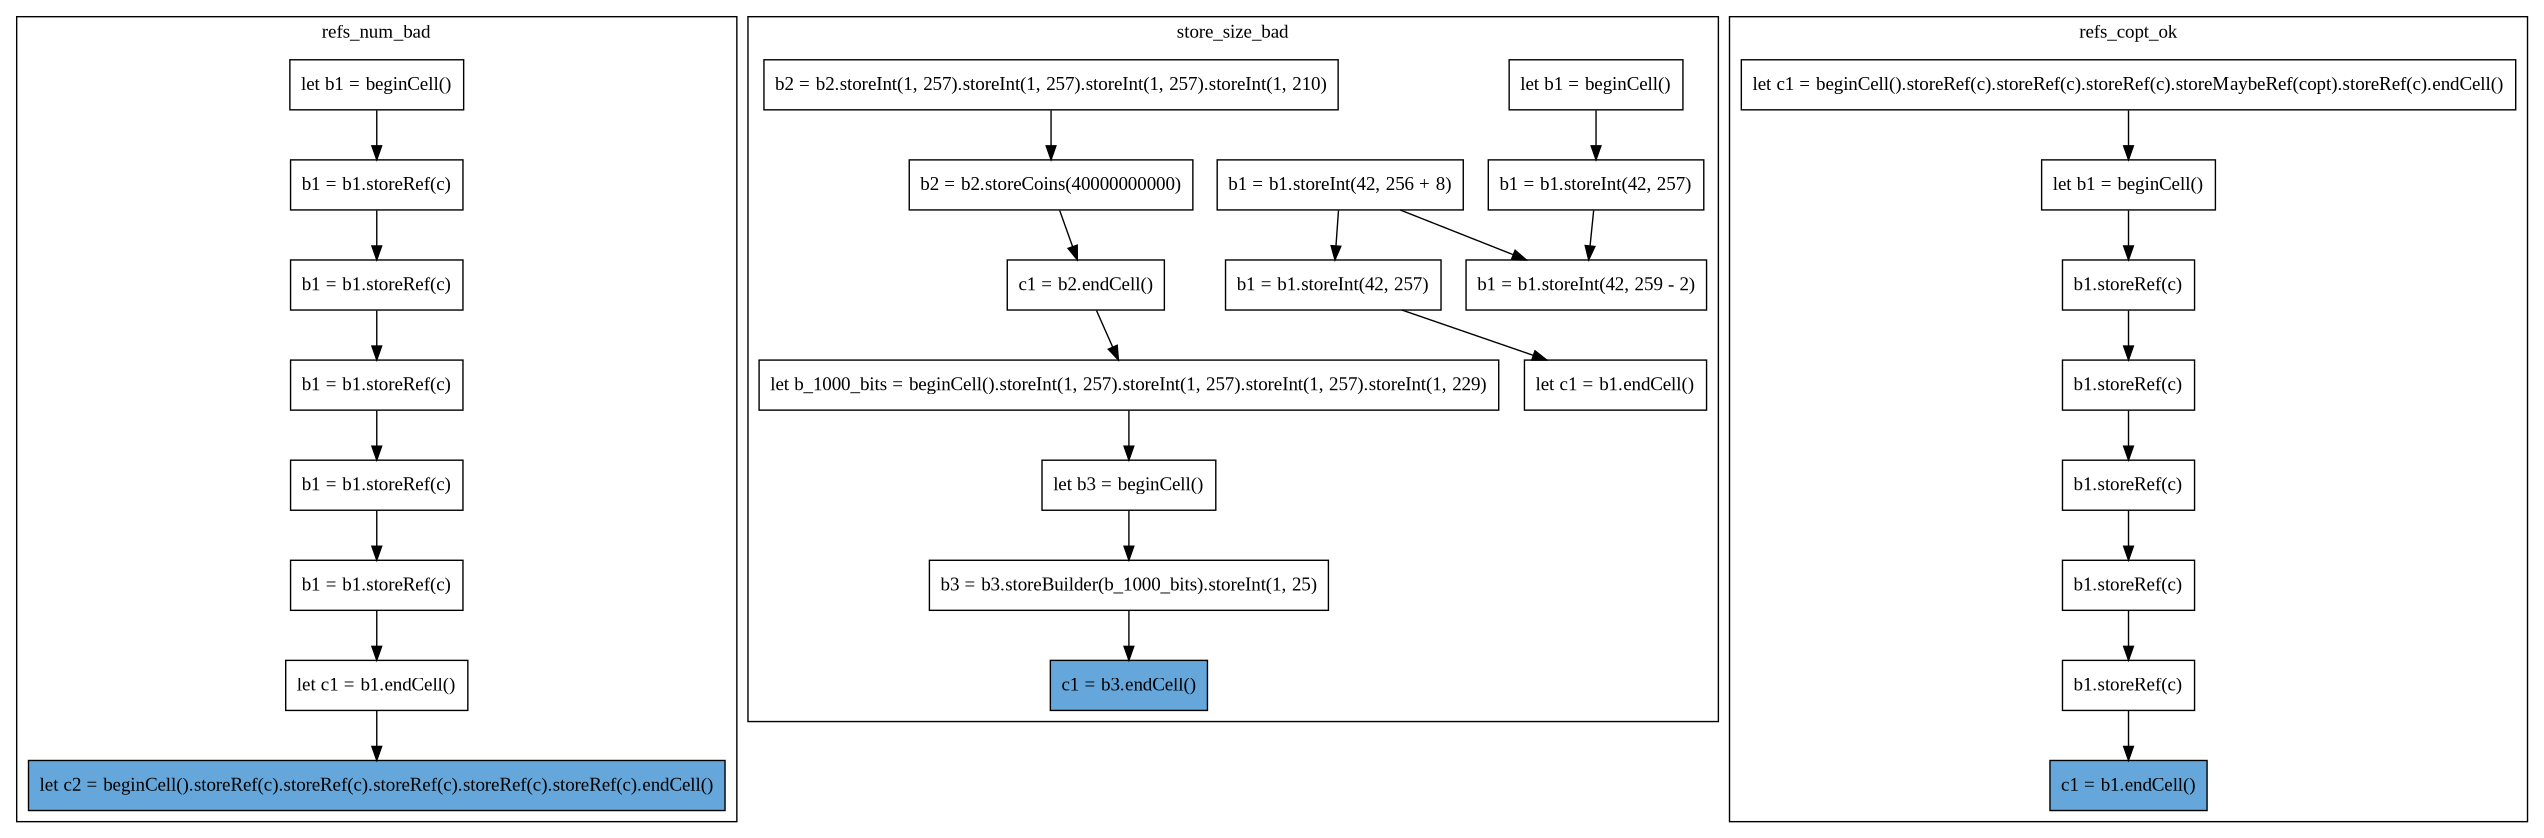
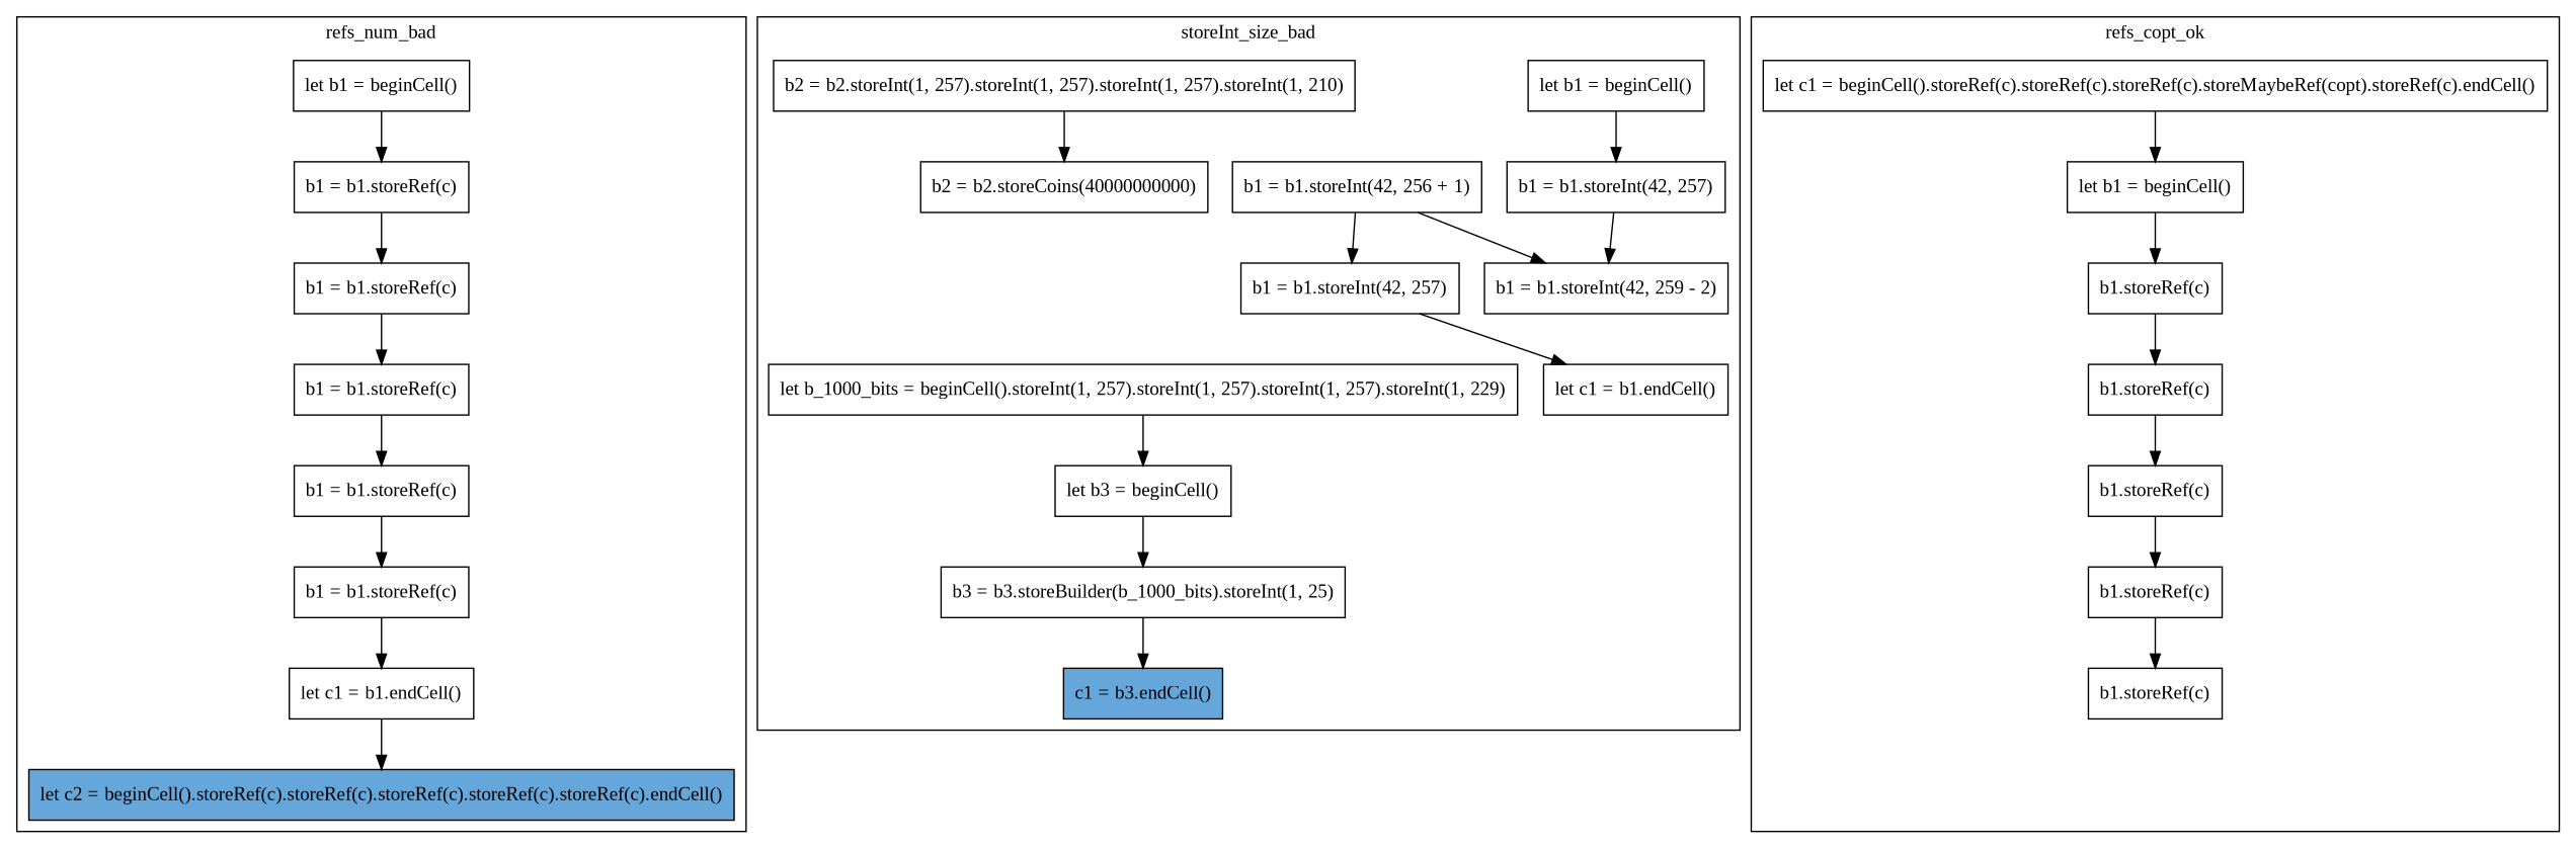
  digraph {
    fontname="Liberation Serif"
    node [fontname="Liberation Serif" shape=box]
    edge [fontname="Liberation Serif"]
    n1 [label="let b1 = beginCell()"]
    n2 [label="b1 = b1.storeRef(c)"]
    n3 [label="b1 = b1.storeRef(c)"]
    n4 [label="b1 = b1.storeRef(c)"]
    n5 [label="b1 = b1.storeRef(c)"]
    n6 [label="b1 = b1.storeRef(c)"]
    n7 [label="let c1 = b1.endCell()"]
    n8 [fillcolor="#66A7DB" label="let c2 = beginCell().storeRef(c).storeRef(c).storeRef(c).storeRef(c).storeRef(c).endCell()" style=filled]
    n9 [label="let b1 = beginCell()"]
    n10 [label="b1 = b1.storeInt(42, 257)"]
    n11 [label="b1 = b1.storeInt(42, 259 - 2)"]
-   n12 [label="b1 = b1.storeInt(42, 256 + 8)"]
+   n12 [label="b1 = b1.storeInt(42, 256 + 1)"]
    n13 [label="b1 = b1.storeInt(42, 257)"]
    n14 [label="let c1 = b1.endCell()"]
    n15 [label="b2 = b2.storeInt(1, 257).storeInt(1, 257).storeInt(1, 257).storeInt(1, 210)"]
    n16 [label="b2 = b2.storeCoins(40000000000)"]
-   n17 [label="c1 = b2.endCell()"]
    n18 [label="let b_1000_bits = beginCell().storeInt(1, 257).storeInt(1, 257).storeInt(1, 257).storeInt(1, 229)"]
    n19 [label="let b3 = beginCell()"]
    n20 [label="b3 = b3.storeBuilder(b_1000_bits).storeInt(1, 25)"]
    n21 [fillcolor="#66A7DB" label="c1 = b3.endCell()" style=filled]
    n22 [label="let c1 = beginCell().storeRef(c).storeRef(c).storeRef(c).storeMaybeRef(copt).storeRef(c).endCell()"]
    n23 [label="let b1 = beginCell()"]
    n24 [label="b1.storeRef(c)"]
    n25 [label="b1.storeRef(c)"]
    n26 [label="b1.storeRef(c)"]
    n27 [label="b1.storeRef(c)"]
    n28 [label="b1.storeRef(c)"]
-   n29 [fillcolor="#66A7DB" label="c1 = b1.endCell()" style=filled]
    subgraph cluster_1 {
      label=refs_num_bad
      n1
      n2
      n3
      n4
      n5
      n6
      n7
      n8
    }
    subgraph cluster_2 {
-     label=store_size_bad
+     label=storeInt_size_bad
      n9
      n10
      n11
      n12
      n13
      n14
      n15
      n16
-     n17
      n18
      n19
      n20
      n21
    }
    subgraph cluster_3 {
      label=refs_copt_ok
      n22
      n23
      n24
      n25
      n26
      n27
      n28
-     n29
    }
    n1 -> n2
    n2 -> n3
    n3 -> n4
    n4 -> n5
    n5 -> n6
    n6 -> n7
    n7 -> n8
    n9 -> n10
    n10 -> n11
    n12 -> n11
    n12 -> n13
    n13 -> n14
    n15 -> n16
-   n16 -> n17
-   n17 -> n18
    n18 -> n19
    n19 -> n20
    n20 -> n21
    n22 -> n23
    n23 -> n24
    n24 -> n25
    n25 -> n26
    n26 -> n27
    n27 -> n28
-   n28 -> n29
  }
